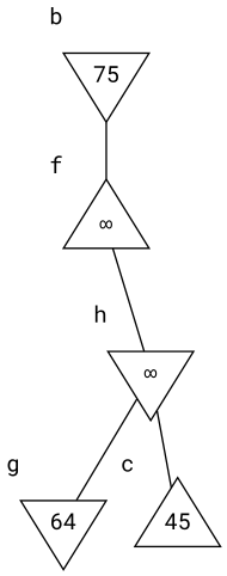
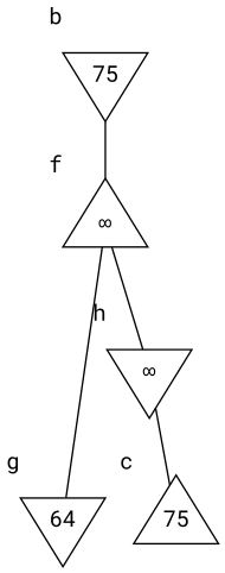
  graph {
    fontname="Roboto Mono"
    node [fixedsize=true fontname="Roboto Mono" shape=invtriangle]
    edge [fontname="Roboto Mono"]
    n1 [height=0.8 label=75 xlabel=b]
    n2 [height=0.8 label="∞" shape=triangle xlabel=f]
-   n3 [height=0.8 label=45 shape=triangle xlabel=c]
+   n3 [height=0.8 label=75 shape=triangle xlabel=c]
    n4 [height=0.8 label=64 xlabel=g]
    n5 [height=0.8 label="∞" xlabel=h]
    n1 -- n2
-   n5 -- n4
+   n2 -- n4
    n2 -- n5
    n5 -- n3
  }
